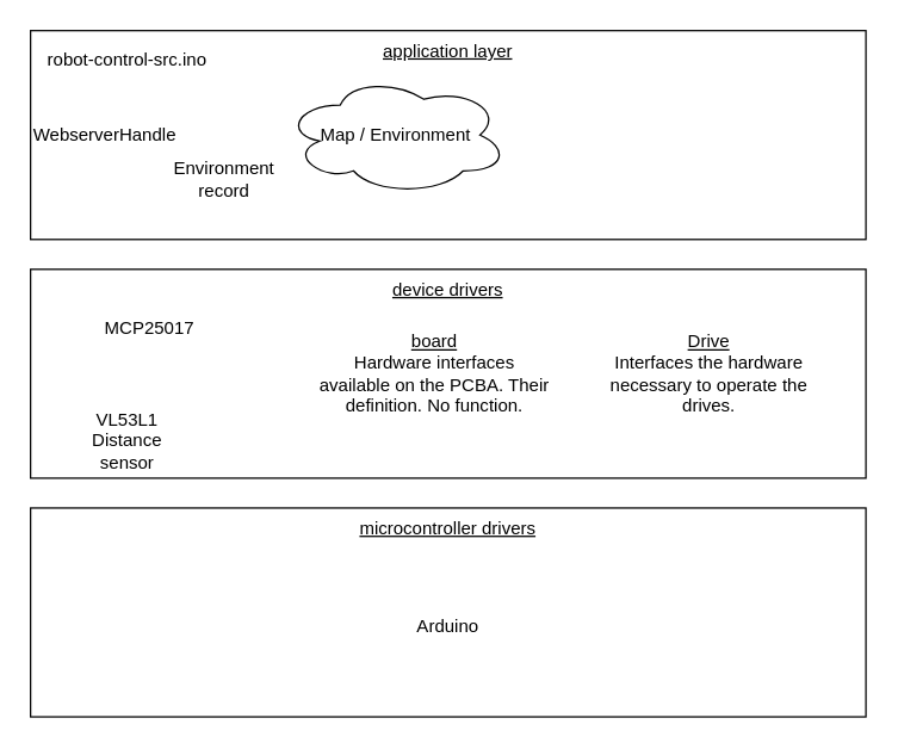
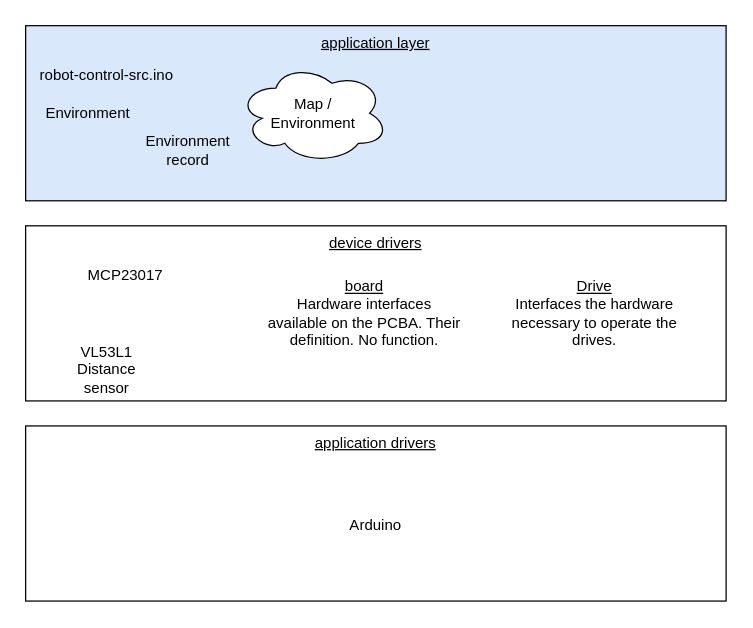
  <mxCell id="0" />
  <mxCell id="1" parent="0" />
  <mxCell id="2" value="device drivers" style="rounded=0;whiteSpace=wrap;html=1;verticalAlign=top;fontStyle=4" parent="1" vertex="1"><mxGeometry x="20" y="180" width="560" height="140" as="geometry" /></mxCell>
- <mxCell id="3" value="microcontroller drivers" style="rounded=0;whiteSpace=wrap;html=1;verticalAlign=top;fontStyle=4" parent="1" vertex="1"><mxGeometry x="20" y="340" width="560" height="140" as="geometry" /></mxCell>
- <mxCell id="4" value="application layer" style="rounded=0;whiteSpace=wrap;html=1;verticalAlign=top;fontStyle=4" parent="1" vertex="1"><mxGeometry x="20" y="20" width="560" height="140" as="geometry" /></mxCell>
+ <mxCell id="3" value="application drivers" style="rounded=0;whiteSpace=wrap;html=1;verticalAlign=top;fontStyle=4" parent="1" vertex="1"><mxGeometry x="20" y="340" width="560" height="140" as="geometry" /></mxCell>
+ <mxCell id="4" value="application layer" style="rounded=0;whiteSpace=wrap;html=1;verticalAlign=top;fontStyle=4;fillColor=#dae8fc;" parent="1" vertex="1"><mxGeometry x="20" y="20" width="560" height="140" as="geometry" /></mxCell>
  <mxCell id="5" value="&lt;u&gt;board&lt;/u&gt;&lt;br&gt;Hardware interfaces available on the PCBA. Their definition. No function." style="text;html=1;strokeColor=none;fillColor=none;align=center;verticalAlign=middle;whiteSpace=wrap;rounded=0;" parent="1" vertex="1"><mxGeometry x="211" y="210" width="160" height="80" as="geometry" /></mxCell>
  <mxCell id="6" value="&lt;u&gt;Drive&lt;/u&gt;&lt;br&gt;Interfaces the hardware necessary to operate the drives." style="text;html=1;strokeColor=none;fillColor=none;align=center;verticalAlign=middle;whiteSpace=wrap;rounded=0;" parent="1" vertex="1"><mxGeometry x="400" y="240" width="150" height="20" as="geometry" /></mxCell>
- <mxCell id="7" value="MCP25017" style="text;html=1;strokeColor=none;fillColor=none;align=center;verticalAlign=middle;whiteSpace=wrap;rounded=0;" parent="1" vertex="1"><mxGeometry x="80" y="210" width="40" height="20" as="geometry" /></mxCell>
+ <mxCell id="7" value="MCP23017" style="text;html=1;strokeColor=none;fillColor=none;align=center;verticalAlign=middle;whiteSpace=wrap;rounded=0;" parent="1" vertex="1"><mxGeometry x="80" y="210" width="40" height="20" as="geometry" /></mxCell>
  <mxCell id="8" value="VL53L1 Distance sensor" style="text;html=1;strokeColor=none;fillColor=none;align=center;verticalAlign=middle;whiteSpace=wrap;rounded=0;" parent="1" vertex="1"><mxGeometry x="65" y="285" width="40" height="20" as="geometry" /></mxCell>
- <mxCell id="9" value="robot-control-src.ino" style="text;html=1;strokeColor=none;fillColor=none;align=center;verticalAlign=middle;whiteSpace=wrap;rounded=0;" parent="1" vertex="1"><mxGeometry x="30" y="30" width="110" height="20" as="geometry" /></mxCell>
+ <mxCell id="9" value="robot-control-src.ino" style="text;html=1;strokeColor=none;fillColor=none;align=center;verticalAlign=middle;whiteSpace=wrap;rounded=0;" parent="1" vertex="1"><mxGeometry x="30" y="50" width="110" height="20" as="geometry" /></mxCell>
  <mxCell id="10" value="Environment record" style="text;html=1;strokeColor=none;fillColor=none;align=center;verticalAlign=middle;whiteSpace=wrap;rounded=0;" parent="1" vertex="1"><mxGeometry x="130" y="110" width="40" height="20" as="geometry" /></mxCell>
  <mxCell id="11" value="Arduino" style="text;html=1;strokeColor=none;fillColor=none;align=center;verticalAlign=middle;whiteSpace=wrap;rounded=0;" parent="1" vertex="1"><mxGeometry x="280" y="410" width="40" height="20" as="geometry" /></mxCell>
- <mxCell id="12" value="Map / Environment" style="ellipse;shape=cloud;whiteSpace=wrap;html=1;spacingLeft=18;spacingRight=18;" parent="1" vertex="1"><mxGeometry x="190" y="50" width="150" height="80" as="geometry" /></mxCell>
- <mxCell id="13" value="WebserverHandle" style="text;html=1;strokeColor=none;fillColor=none;align=center;verticalAlign=middle;whiteSpace=wrap;rounded=0;" parent="1" vertex="1"><mxGeometry x="50" y="80" width="40" height="20" as="geometry" /></mxCell>
+ <mxCell id="12" value="Map / Environment" style="ellipse;shape=cloud;whiteSpace=wrap;html=1;spacingLeft=18;spacingRight=18;" parent="1" vertex="1"><mxGeometry x="190" y="50" width="120" height="80" as="geometry" /></mxCell>
+ <mxCell id="13" value="Environment" style="text;html=1;strokeColor=none;fillColor=none;align=center;verticalAlign=middle;whiteSpace=wrap;rounded=0;" parent="1" vertex="1"><mxGeometry x="50" y="80" width="40" height="20" as="geometry" /></mxCell>
